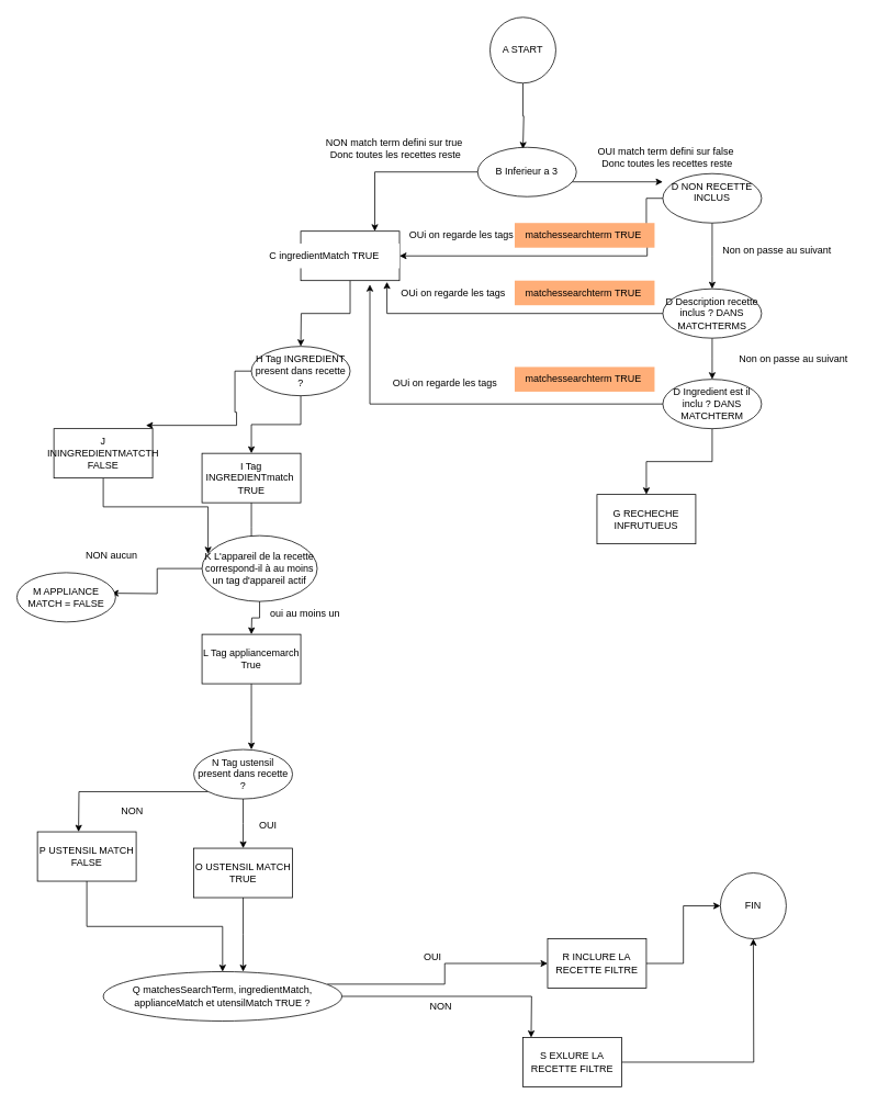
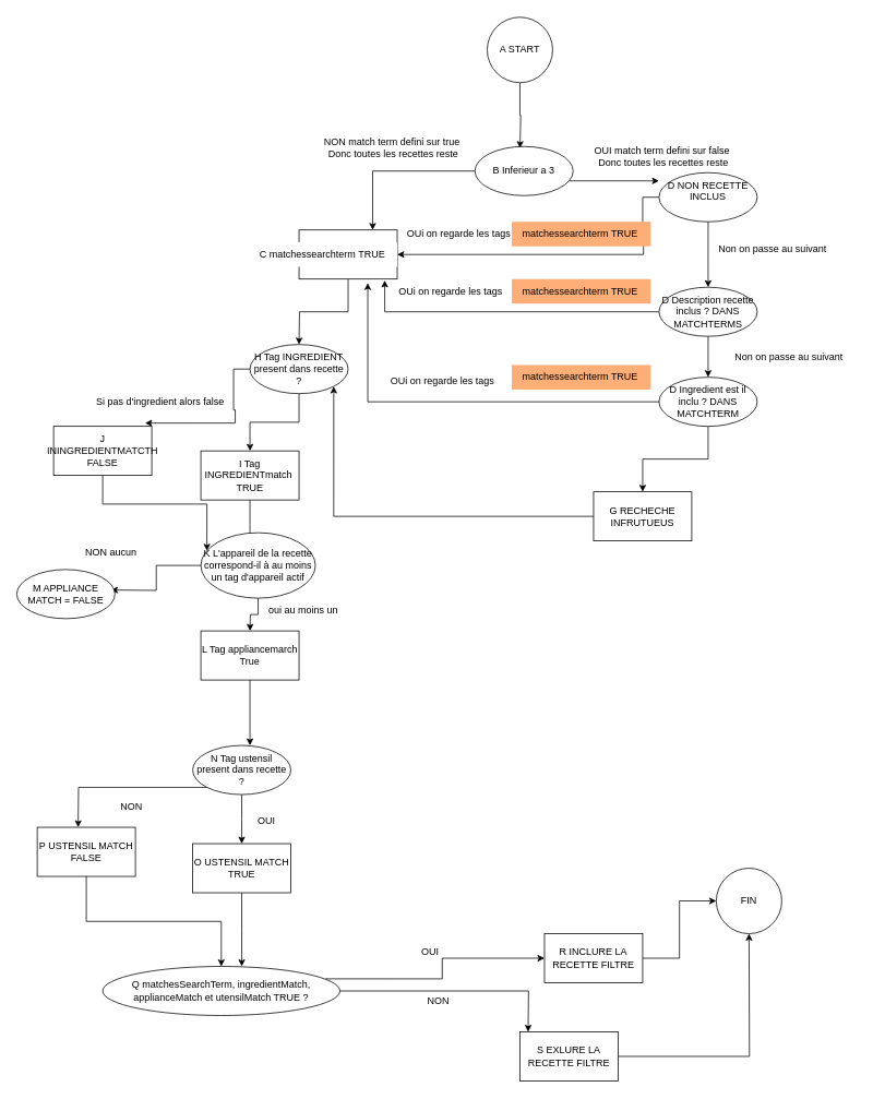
  <mxCell id="0" />
  <mxCell id="1" parent="0" />
  <mxCell id="2" style="edgeStyle=orthogonalEdgeStyle;rounded=0;orthogonalLoop=1;jettySize=auto;html=1;" parent="1" edge="1"><mxGeometry relative="1" as="geometry"><mxPoint x="805" y="220" as="targetPoint" /><mxPoint x="675" y="220" as="sourcePoint" /></mxGeometry></mxCell>
  <mxCell id="3" value="NON match term defini sur true&amp;nbsp;&lt;div&gt;Donc toutes les recettes reste&lt;/div&gt;" style="text;html=1;align=center;verticalAlign=middle;resizable=0;points=[];autosize=1;strokeColor=none;fillColor=none;" parent="1" vertex="1"><mxGeometry x="385" y="160" width="190" height="40" as="geometry" /></mxCell>
  <mxCell id="4" style="edgeStyle=orthogonalEdgeStyle;rounded=0;orthogonalLoop=1;jettySize=auto;html=1;exitX=0.5;exitY=1;exitDx=0;exitDy=0;entryX=0.5;entryY=0;entryDx=0;entryDy=0;" parent="1" source="5" edge="1"><mxGeometry relative="1" as="geometry"><mxPoint x="635" y="180" as="targetPoint" /><Array as="points"><mxPoint x="635" y="140" /><mxPoint x="636" y="140" /></Array></mxGeometry></mxCell>
  <mxCell id="5" value="A START" style="ellipse;whiteSpace=wrap;html=1;aspect=fixed;" parent="1" vertex="1"><mxGeometry x="595" y="20" width="80" height="80" as="geometry" /></mxCell>
  <mxCell id="6" style="edgeStyle=orthogonalEdgeStyle;rounded=0;orthogonalLoop=1;jettySize=auto;html=1;exitX=0;exitY=0.5;exitDx=0;exitDy=0;entryX=0.75;entryY=0;entryDx=0;entryDy=0;" edge="1" parent="1" source="7" target="10"><mxGeometry relative="1" as="geometry" /></mxCell>
  <mxCell id="7" value="B Inferieur a 3" style="ellipse;whiteSpace=wrap;html=1;" parent="1" vertex="1"><mxGeometry x="580" y="178" width="120" height="60" as="geometry" /></mxCell>
  <mxCell id="8" value="OUI match term defini sur false&amp;nbsp;&lt;div&gt;Donc toutes les recettes reste&lt;/div&gt;" style="text;html=1;align=center;verticalAlign=middle;resizable=0;points=[];autosize=1;strokeColor=none;fillColor=none;" parent="1" vertex="1"><mxGeometry x="715" y="170" width="190" height="40" as="geometry" /></mxCell>
  <mxCell id="9" style="edgeStyle=orthogonalEdgeStyle;rounded=0;orthogonalLoop=1;jettySize=auto;html=1;" parent="1" source="10" edge="1"><mxGeometry relative="1" as="geometry"><mxPoint x="365" y="420" as="targetPoint" /></mxGeometry></mxCell>
  <mxCell id="10" value="" style="rounded=0;whiteSpace=wrap;html=1;" parent="1" vertex="1"><mxGeometry x="365" y="280" width="120" height="60" as="geometry" /></mxCell>
  <mxCell id="11" style="edgeStyle=orthogonalEdgeStyle;rounded=0;orthogonalLoop=1;jettySize=auto;html=1;" parent="1" source="13" edge="1"><mxGeometry relative="1" as="geometry"><mxPoint x="865" y="350" as="targetPoint" /></mxGeometry></mxCell>
  <mxCell id="12" style="edgeStyle=orthogonalEdgeStyle;rounded=0;orthogonalLoop=1;jettySize=auto;html=1;entryX=1;entryY=0.5;entryDx=0;entryDy=0;" parent="1" source="13" target="10" edge="1"><mxGeometry relative="1" as="geometry"><mxPoint x="785" y="310" as="targetPoint" /><Array as="points"><mxPoint x="785" y="240" /><mxPoint x="785" y="290" /><mxPoint x="786" y="290" /><mxPoint x="786" y="310" /></Array></mxGeometry></mxCell>
  <mxCell id="13" value="D NON RECETTE INCLUS&lt;div&gt;&lt;br&gt;&lt;/div&gt;" style="ellipse;whiteSpace=wrap;html=1;" parent="1" vertex="1"><mxGeometry x="805" y="210" width="120" height="60" as="geometry" /></mxCell>
  <mxCell id="14" style="edgeStyle=orthogonalEdgeStyle;rounded=0;orthogonalLoop=1;jettySize=auto;html=1;" parent="1" source="15" edge="1"><mxGeometry relative="1" as="geometry"><mxPoint x="865" y="460" as="targetPoint" /></mxGeometry></mxCell>
  <mxCell id="15" value="D Description recette inclus ? DANS MATCHTERMS" style="ellipse;whiteSpace=wrap;html=1;" parent="1" vertex="1"><mxGeometry x="805" y="350" width="120" height="60" as="geometry" /></mxCell>
  <mxCell id="16" value="" style="edgeStyle=orthogonalEdgeStyle;rounded=0;orthogonalLoop=1;jettySize=auto;html=1;" parent="1" source="17" target="27" edge="1"><mxGeometry relative="1" as="geometry" /></mxCell>
  <mxCell id="17" value="D Ingredient est il inclu ? DANS MATCHTERM" style="ellipse;whiteSpace=wrap;html=1;" parent="1" vertex="1"><mxGeometry x="805" y="460" width="120" height="60" as="geometry" /></mxCell>
  <mxCell id="18" value="Non on passe au suivant&amp;nbsp;" style="text;html=1;align=center;verticalAlign=middle;resizable=0;points=[];autosize=1;strokeColor=none;fillColor=none;" parent="1" vertex="1"><mxGeometry x="865" y="288" width="160" height="30" as="geometry" /></mxCell>
  <mxCell id="19" value="Non on passe au suivant&amp;nbsp;" style="text;html=1;align=center;verticalAlign=middle;resizable=0;points=[];autosize=1;strokeColor=none;fillColor=none;" parent="1" vertex="1"><mxGeometry x="885" y="420" width="160" height="30" as="geometry" /></mxCell>
  <mxCell id="20" value="OUi on regarde les tags" style="text;html=1;align=center;verticalAlign=middle;resizable=0;points=[];autosize=1;strokeColor=none;fillColor=none;" parent="1" vertex="1"><mxGeometry x="485" y="270" width="150" height="30" as="geometry" /></mxCell>
  <mxCell id="21" style="edgeStyle=orthogonalEdgeStyle;rounded=0;orthogonalLoop=1;jettySize=auto;html=1;entryX=0.873;entryY=1.027;entryDx=0;entryDy=0;entryPerimeter=0;" parent="1" source="15" target="10" edge="1"><mxGeometry relative="1" as="geometry" /></mxCell>
  <mxCell id="22" style="edgeStyle=orthogonalEdgeStyle;rounded=0;orthogonalLoop=1;jettySize=auto;html=1;entryX=0.7;entryY=1.08;entryDx=0;entryDy=0;entryPerimeter=0;" parent="1" source="17" target="10" edge="1"><mxGeometry relative="1" as="geometry" /></mxCell>
  <mxCell id="23" value="OUi on regarde les tags" style="text;html=1;align=center;verticalAlign=middle;resizable=0;points=[];autosize=1;strokeColor=none;fillColor=none;" parent="1" vertex="1"><mxGeometry x="475" y="340" width="150" height="30" as="geometry" /></mxCell>
  <mxCell id="24" value="OUi on regarde les tags" style="text;html=1;align=center;verticalAlign=middle;resizable=0;points=[];autosize=1;strokeColor=none;fillColor=none;" parent="1" vertex="1"><mxGeometry x="465" y="450" width="150" height="30" as="geometry" /></mxCell>
  <mxCell id="25" value="matchessearchterm TRUE&amp;nbsp;" style="text;html=1;align=center;verticalAlign=middle;resizable=0;points=[];autosize=1;strokeColor=none;fillColor=#FFAE78;" parent="1" vertex="1"><mxGeometry x="625" y="270" width="170" height="30" as="geometry" /></mxCell>
+ <mxCell id="26" style="edgeStyle=orthogonalEdgeStyle;rounded=0;orthogonalLoop=1;jettySize=auto;html=1;entryX=1;entryY=1;entryDx=0;entryDy=0;" parent="1" source="27" target="33" edge="1"><mxGeometry relative="1" as="geometry" /></mxCell>
  <mxCell id="27" value="G RECHECHE INFRUTUEUS" style="whiteSpace=wrap;html=1;rounded=0;" parent="1" vertex="1"><mxGeometry x="725" y="600" width="120" height="60" as="geometry" /></mxCell>
  <mxCell id="28" value="matchessearchterm TRUE&amp;nbsp;" style="text;html=1;align=center;verticalAlign=middle;resizable=0;points=[];autosize=1;strokeColor=none;fillColor=#FFAE78;" parent="1" vertex="1"><mxGeometry x="625" y="340" width="170" height="30" as="geometry" /></mxCell>
  <mxCell id="29" value="matchessearchterm TRUE&amp;nbsp;" style="text;html=1;align=center;verticalAlign=middle;resizable=0;points=[];autosize=1;strokeColor=none;fillColor=#FFAE78;" parent="1" vertex="1"><mxGeometry x="625" y="445" width="170" height="30" as="geometry" /></mxCell>
- <mxCell id="30" value="C ingredientMatch TRUE&amp;nbsp;" style="text;html=1;align=center;verticalAlign=middle;resizable=0;points=[];autosize=1;strokeColor=none;fillColor=default;" parent="1" vertex="1"><mxGeometry x="305" y="295" width="180" height="30" as="geometry" /></mxCell>
+ <mxCell id="30" value="C matchessearchterm TRUE&amp;nbsp;" style="text;html=1;align=center;verticalAlign=middle;resizable=0;points=[];autosize=1;strokeColor=none;fillColor=default;" parent="1" vertex="1"><mxGeometry x="305" y="295" width="180" height="30" as="geometry" /></mxCell>
  <mxCell id="31" style="edgeStyle=orthogonalEdgeStyle;rounded=0;orthogonalLoop=1;jettySize=auto;html=1;entryX=0.932;entryY=-0.067;entryDx=0;entryDy=0;entryPerimeter=0;" parent="1" source="33" target="35" edge="1"><mxGeometry relative="1" as="geometry"><mxPoint x="285" y="520" as="targetPoint" /><Array as="points"><mxPoint x="285" y="450" /><mxPoint x="285" y="500" /><mxPoint x="287" y="500" /><mxPoint x="287" y="516" /></Array></mxGeometry></mxCell>
  <mxCell id="32" style="edgeStyle=orthogonalEdgeStyle;rounded=0;orthogonalLoop=1;jettySize=auto;html=1;" parent="1" source="33" target="38" edge="1"><mxGeometry relative="1" as="geometry" /></mxCell>
  <mxCell id="33" value="H Tag INGREDIENT present dans recette ?" style="ellipse;whiteSpace=wrap;html=1;" parent="1" vertex="1"><mxGeometry x="305" y="420" width="120" height="60" as="geometry" /></mxCell>
  <mxCell id="34" style="edgeStyle=orthogonalEdgeStyle;rounded=0;orthogonalLoop=1;jettySize=auto;html=1;exitX=0.5;exitY=1;exitDx=0;exitDy=0;entryX=0;entryY=0.25;entryDx=0;entryDy=0;" parent="1" source="35" target="41" edge="1"><mxGeometry relative="1" as="geometry" /></mxCell>
  <mxCell id="35" value="J ININGREDIENTMATCTH FALSE" style="rounded=0;whiteSpace=wrap;html=1;" parent="1" vertex="1"><mxGeometry x="65" y="520" width="120" height="60" as="geometry" /></mxCell>
+ <mxCell id="36" value="Si pas d'ingredient alors false" style="text;html=1;align=center;verticalAlign=middle;resizable=0;points=[];autosize=1;strokeColor=none;fillColor=none;" parent="1" vertex="1"><mxGeometry x="105" y="475" width="180" height="30" as="geometry" /></mxCell>
  <mxCell id="37" style="edgeStyle=orthogonalEdgeStyle;rounded=0;orthogonalLoop=1;jettySize=auto;html=1;" parent="1" source="38" edge="1"><mxGeometry relative="1" as="geometry"><mxPoint x="305" y="670" as="targetPoint" /></mxGeometry></mxCell>
  <mxCell id="38" value="I Tag INGREDIENTmatch&amp;nbsp;&lt;div&gt;TRUE&lt;/div&gt;" style="rounded=0;whiteSpace=wrap;html=1;" parent="1" vertex="1"><mxGeometry x="245" y="550" width="120" height="60" as="geometry" /></mxCell>
  <mxCell id="39" style="edgeStyle=orthogonalEdgeStyle;rounded=0;orthogonalLoop=1;jettySize=auto;html=1;" parent="1" source="41" edge="1"><mxGeometry relative="1" as="geometry"><mxPoint x="305" y="770" as="targetPoint" /></mxGeometry></mxCell>
  <mxCell id="40" style="edgeStyle=orthogonalEdgeStyle;rounded=0;orthogonalLoop=1;jettySize=auto;html=1;" parent="1" source="41" edge="1"><mxGeometry relative="1" as="geometry"><mxPoint x="135" y="720" as="targetPoint" /></mxGeometry></mxCell>
  <mxCell id="41" value="K L'appareil de la recette correspond-il à au moins un tag d'appareil actif" style="ellipse;whiteSpace=wrap;html=1;" parent="1" vertex="1"><mxGeometry x="245" y="650" width="140" height="80" as="geometry" /></mxCell>
  <mxCell id="42" style="edgeStyle=orthogonalEdgeStyle;rounded=0;orthogonalLoop=1;jettySize=auto;html=1;" parent="1" source="43" edge="1"><mxGeometry relative="1" as="geometry"><mxPoint x="305" y="910" as="targetPoint" /></mxGeometry></mxCell>
  <mxCell id="43" value="L Tag appliancemarch True" style="rounded=0;whiteSpace=wrap;html=1;" parent="1" vertex="1"><mxGeometry x="245" y="770" width="120" height="60" as="geometry" /></mxCell>
  <mxCell id="44" value="M APPLIANCE MATCH = FALSE" style="ellipse;whiteSpace=wrap;html=1;" parent="1" vertex="1"><mxGeometry x="20" y="695" width="120" height="60" as="geometry" /></mxCell>
  <mxCell id="45" value="oui au moins un" style="text;html=1;align=center;verticalAlign=middle;resizable=0;points=[];autosize=1;strokeColor=none;fillColor=none;" parent="1" vertex="1"><mxGeometry x="315" y="730" width="110" height="30" as="geometry" /></mxCell>
  <mxCell id="46" value="NON aucun" style="text;html=1;align=center;verticalAlign=middle;resizable=0;points=[];autosize=1;strokeColor=none;fillColor=none;" parent="1" vertex="1"><mxGeometry x="90" y="660" width="90" height="30" as="geometry" /></mxCell>
  <mxCell id="47" style="edgeStyle=orthogonalEdgeStyle;rounded=0;orthogonalLoop=1;jettySize=auto;html=1;" parent="1" source="49" edge="1"><mxGeometry relative="1" as="geometry"><mxPoint x="295" y="1030" as="targetPoint" /></mxGeometry></mxCell>
  <mxCell id="48" style="edgeStyle=orthogonalEdgeStyle;rounded=0;orthogonalLoop=1;jettySize=auto;html=1;exitX=0;exitY=1;exitDx=0;exitDy=0;" parent="1" source="49" edge="1"><mxGeometry relative="1" as="geometry"><mxPoint x="95" y="1010" as="targetPoint" /></mxGeometry></mxCell>
  <mxCell id="49" value="N Tag ustensil present dans recette ?" style="ellipse;whiteSpace=wrap;html=1;" parent="1" vertex="1"><mxGeometry y="910" width="120" height="60" as="geometry" x="235" /></mxCell>
  <mxCell id="50" style="edgeStyle=orthogonalEdgeStyle;rounded=0;orthogonalLoop=1;jettySize=auto;html=1;exitX=0.5;exitY=1;exitDx=0;exitDy=0;" parent="1" source="51" edge="1"><mxGeometry relative="1" as="geometry"><mxPoint x="295" y="1180" as="targetPoint" /></mxGeometry></mxCell>
  <mxCell id="51" value="O USTENSIL MATCH TRUE" style="rounded=0;whiteSpace=wrap;html=1;" parent="1" vertex="1"><mxGeometry y="1030" width="120" height="60" as="geometry" x="235" /></mxCell>
  <mxCell id="52" value="OUI" style="text;html=1;align=center;verticalAlign=middle;resizable=0;points=[];autosize=1;strokeColor=none;fillColor=none;" parent="1" vertex="1"><mxGeometry x="305" y="988" width="40" height="30" as="geometry" /></mxCell>
  <mxCell id="53" value="NON" style="text;html=1;align=center;verticalAlign=middle;resizable=0;points=[];autosize=1;strokeColor=none;fillColor=none;" parent="1" vertex="1"><mxGeometry x="135" y="970" width="50" height="30" as="geometry" /></mxCell>
  <mxCell id="54" style="edgeStyle=orthogonalEdgeStyle;rounded=0;orthogonalLoop=1;jettySize=auto;html=1;exitX=0.5;exitY=1;exitDx=0;exitDy=0;" parent="1" source="55" target="58" edge="1"><mxGeometry relative="1" as="geometry" /></mxCell>
  <mxCell id="55" value="P USTENSIL MATCH FALSE" style="rounded=0;whiteSpace=wrap;html=1;" parent="1" vertex="1"><mxGeometry x="45" y="1010" width="120" height="60" as="geometry" /></mxCell>
  <mxCell id="56" style="edgeStyle=orthogonalEdgeStyle;rounded=0;orthogonalLoop=1;jettySize=auto;html=1;exitX=0.939;exitY=0.253;exitDx=0;exitDy=0;exitPerimeter=0;entryX=0;entryY=0.5;entryDx=0;entryDy=0;" parent="1" source="58" target="60" edge="1"><mxGeometry relative="1" as="geometry"><mxPoint x="665" y="1210" as="targetPoint" /><mxPoint x="505" y="1190" as="sourcePoint" /></mxGeometry></mxCell>
  <mxCell id="57" style="edgeStyle=orthogonalEdgeStyle;rounded=0;orthogonalLoop=1;jettySize=auto;html=1;exitX=1;exitY=0.5;exitDx=0;exitDy=0;" parent="1" source="58" edge="1"><mxGeometry relative="1" as="geometry"><mxPoint x="645" y="1260" as="targetPoint" /></mxGeometry></mxCell>
  <mxCell id="58" value="Q matchesSearchTerm, ingredientMatch, applianceMatch et utensilMatch TRUE ?" style="ellipse;whiteSpace=wrap;html=1;" parent="1" vertex="1"><mxGeometry x="125" y="1180" width="290" height="60" as="geometry" /></mxCell>
  <mxCell id="59" style="edgeStyle=orthogonalEdgeStyle;rounded=0;orthogonalLoop=1;jettySize=auto;html=1;" parent="1" source="60" target="65" edge="1"><mxGeometry relative="1" as="geometry" /></mxCell>
  <mxCell id="60" value="R INCLURE LA RECETTE FILTRE" style="rounded=0;whiteSpace=wrap;html=1;" parent="1" vertex="1"><mxGeometry x="665" y="1140" width="120" height="60" as="geometry" /></mxCell>
  <mxCell id="61" value="OUI" style="text;html=1;align=center;verticalAlign=middle;resizable=0;points=[];autosize=1;strokeColor=none;fillColor=none;" parent="1" vertex="1"><mxGeometry x="505" y="1148" width="40" height="30" as="geometry" /></mxCell>
  <mxCell id="62" value="NON" style="text;html=1;align=center;verticalAlign=middle;resizable=0;points=[];autosize=1;strokeColor=none;fillColor=none;" parent="1" vertex="1"><mxGeometry x="510" y="1208" width="50" height="30" as="geometry" /></mxCell>
  <mxCell id="63" style="edgeStyle=orthogonalEdgeStyle;rounded=0;orthogonalLoop=1;jettySize=auto;html=1;" parent="1" source="64" edge="1"><mxGeometry relative="1" as="geometry"><mxPoint x="915" y="1140" as="targetPoint" /></mxGeometry></mxCell>
  <mxCell id="64" value="S EXLURE LA RECETTE FILTRE" style="rounded=0;whiteSpace=wrap;html=1;" parent="1" vertex="1"><mxGeometry x="635" y="1260" width="120" height="60" as="geometry" /></mxCell>
  <mxCell id="65" value="FIN" style="ellipse;whiteSpace=wrap;html=1;aspect=fixed;" parent="1" vertex="1"><mxGeometry x="875" y="1060" width="80" height="80" as="geometry" /></mxCell>
